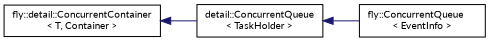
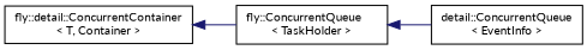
  digraph {
    fontname=Lato
    rankdir=LR
    node [color=black fillcolor=white fontname=Lato fontsize=10 shape=record style=filled]
    edge [color=midnightblue dir=back fontname=Lato fontsize=10 labelfontname=Helvetica labelfontsize=10 style=solid]
    n1 [height=0.2 label="fly::detail::ConcurrentContainer\l\< T, Container \>" width=0.4]
-   n2 [height=0.2 label="detail::ConcurrentQueue\l\< TaskHolder \>" width=0.4]
-   n3 [height=0.2 label="fly::ConcurrentQueue\l\< EventInfo \>" width=0.4]
+   n2 [height=0.2 label="fly::ConcurrentQueue\l\< TaskHolder \>" width=0.4]
+   n3 [height=0.2 label="detail::ConcurrentQueue\l\< EventInfo \>" width=0.4]
    n1 -> n2
    n2 -> n3
  }
